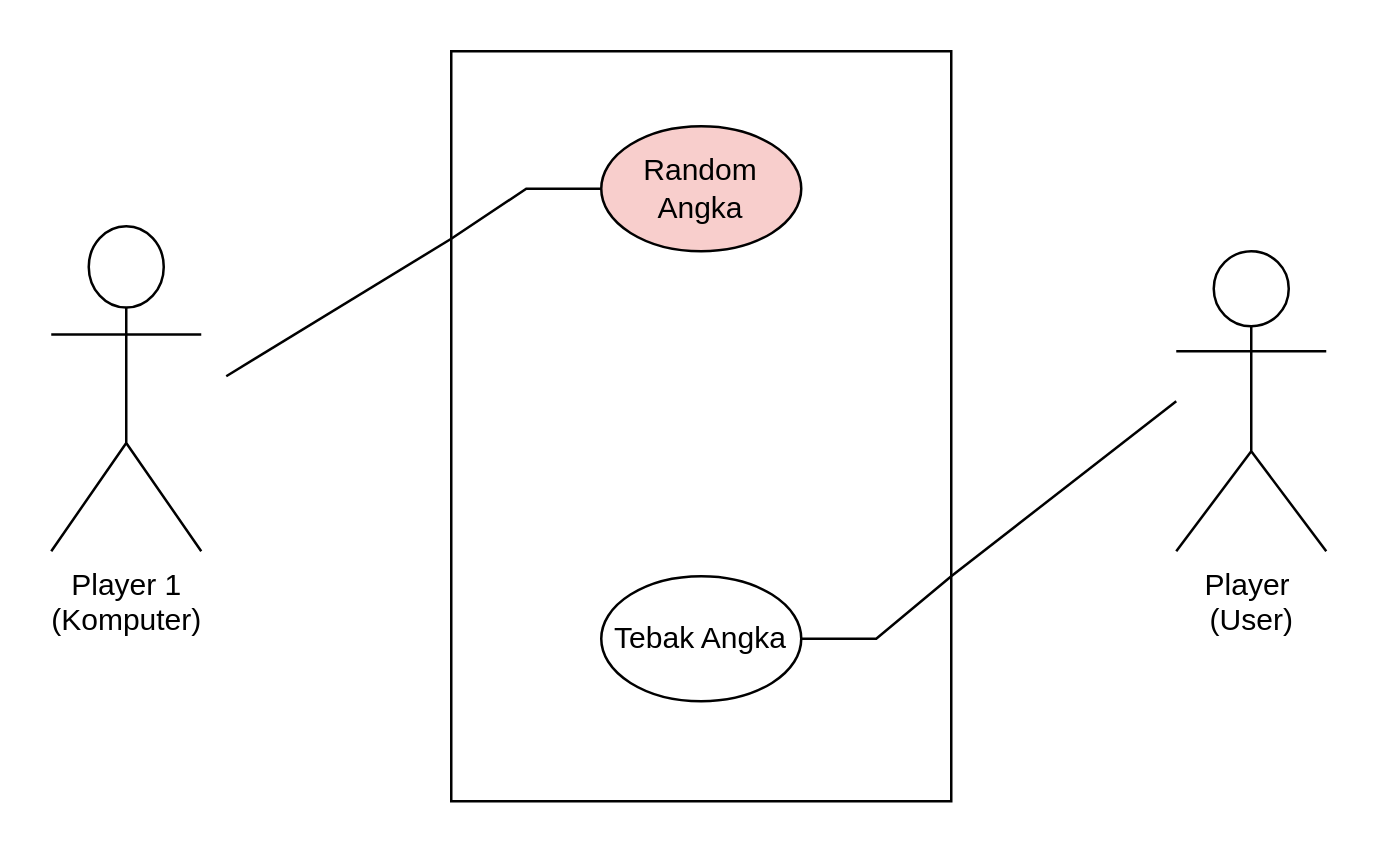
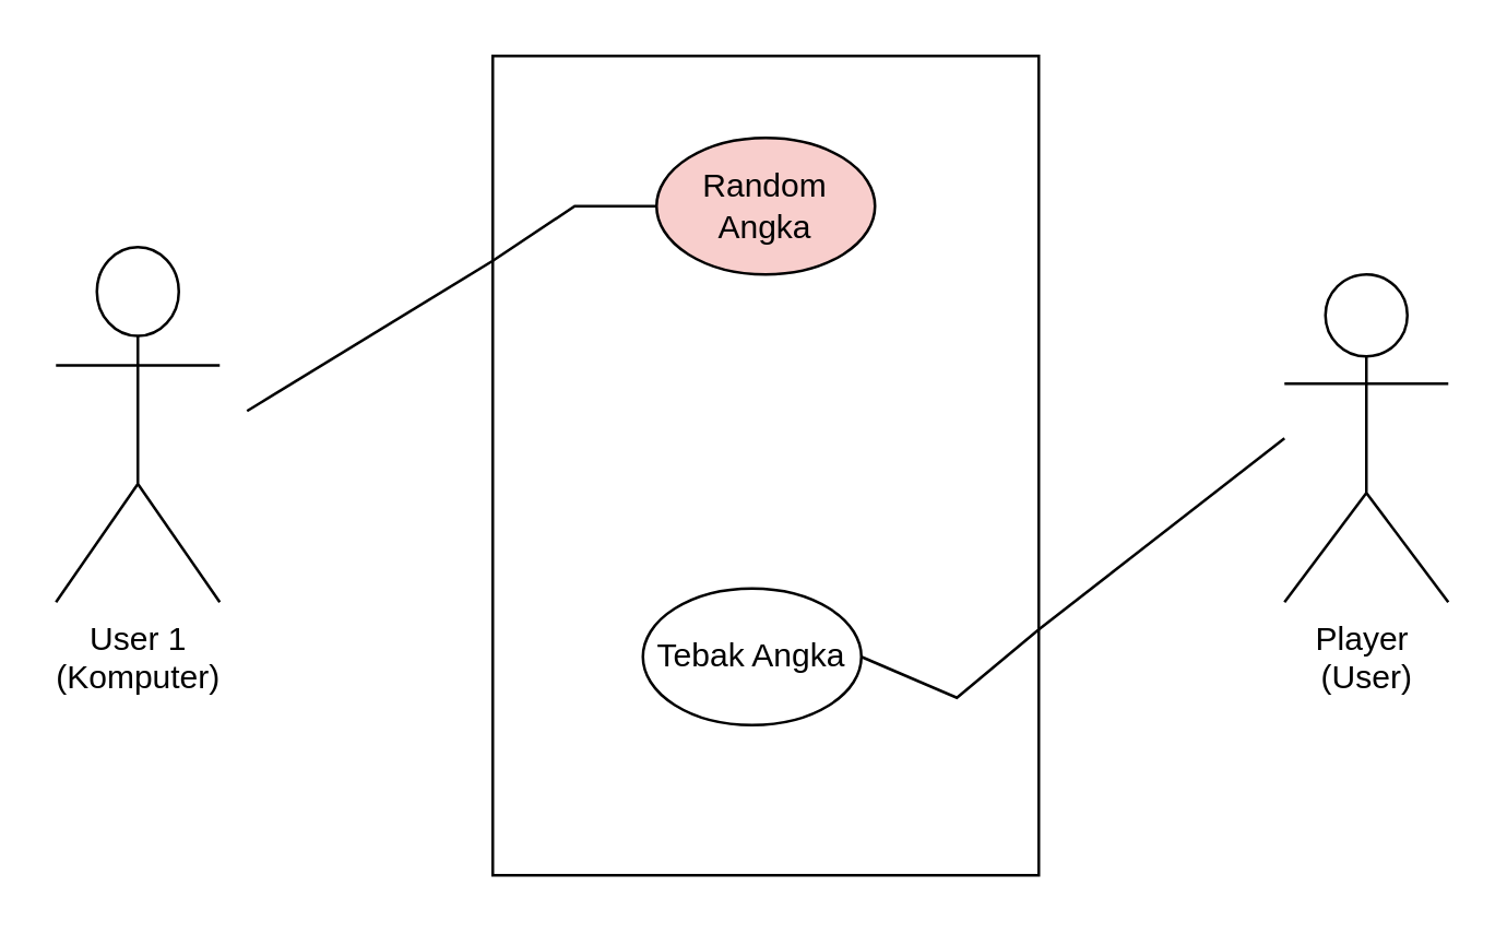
  <mxCell id="0" />
  <mxCell id="1" parent="0" />
  <mxCell id="2" value="" style="rounded=0;whiteSpace=wrap;html=1;" parent="1" vertex="1"><mxGeometry x="180" y="20" width="200" height="300" as="geometry" /></mxCell>
- <mxCell id="3" value="Player 1&lt;br&gt;(Komputer)" style="shape=umlActor;verticalLabelPosition=bottom;verticalAlign=top;html=1;outlineConnect=0;" parent="1" vertex="1"><mxGeometry x="20" y="90" width="60" height="130" as="geometry" /></mxCell>
+ <mxCell id="3" value="User 1&lt;br&gt;(Komputer)" style="shape=umlActor;verticalLabelPosition=bottom;verticalAlign=top;html=1;outlineConnect=0;" parent="1" vertex="1"><mxGeometry x="20" y="90" width="60" height="130" as="geometry" /></mxCell>
  <mxCell id="4" value="Player&amp;nbsp;&lt;br&gt;(User)" style="shape=umlActor;verticalLabelPosition=bottom;verticalAlign=top;html=1;outlineConnect=0;" parent="1" vertex="1"><mxGeometry x="470" y="100" width="60" height="120" as="geometry" /></mxCell>
- <mxCell id="5" value="Tebak Angka" style="ellipse;whiteSpace=wrap;html=1;" parent="1" vertex="1"><mxGeometry x="240" y="230" width="80" height="50" as="geometry" /></mxCell>
+ <mxCell id="5" value="Tebak Angka" style="ellipse;whiteSpace=wrap;html=1;" parent="1" vertex="1"><mxGeometry x="235" y="215" width="80" height="50" as="geometry" /></mxCell>
  <mxCell id="6" value="Random Angka" style="ellipse;whiteSpace=wrap;html=1;fillColor=#f8cecc;" parent="1" vertex="1"><mxGeometry x="240" y="50" width="80" height="50" as="geometry" /></mxCell>
  <mxCell id="7" value="" style="endArrow=none;html=1;rounded=0;entryX=0;entryY=0.25;entryDx=0;entryDy=0;" parent="1" target="2" edge="1"><mxGeometry width="50" height="50" relative="1" as="geometry"><mxPoint x="90" y="150" as="sourcePoint" /><mxPoint x="140" y="100" as="targetPoint" /></mxGeometry></mxCell>
  <mxCell id="8" value="" style="endArrow=none;html=1;rounded=0;exitX=0;exitY=0.25;exitDx=0;exitDy=0;entryX=0;entryY=0.5;entryDx=0;entryDy=0;" parent="1" source="2" target="6" edge="1"><mxGeometry width="50" height="50" relative="1" as="geometry"><mxPoint x="180" y="100" as="sourcePoint" /><mxPoint x="230" y="50" as="targetPoint" /><Array as="points"><mxPoint x="210" y="75" /></Array></mxGeometry></mxCell>
  <mxCell id="9" value="" style="endArrow=none;html=1;rounded=0;exitX=1;exitY=0.7;exitDx=0;exitDy=0;exitPerimeter=0;" parent="1" source="2" edge="1"><mxGeometry width="50" height="50" relative="1" as="geometry"><mxPoint x="420" y="210" as="sourcePoint" /><mxPoint x="470" y="160" as="targetPoint" /></mxGeometry></mxCell>
  <mxCell id="10" value="" style="endArrow=none;html=1;rounded=0;exitX=1;exitY=0.5;exitDx=0;exitDy=0;" parent="1" source="5" edge="1"><mxGeometry width="50" height="50" relative="1" as="geometry"><mxPoint x="330" y="280" as="sourcePoint" /><mxPoint x="380" y="230" as="targetPoint" /><Array as="points"><mxPoint x="350" y="255" /></Array></mxGeometry></mxCell>
